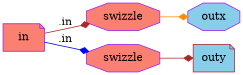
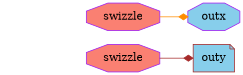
  digraph {
    rankdir=LR
    fontname="DejaVu Serif"
    node [shape=octagon style=filled fillcolor=salmon color=purple fontname="DejaVu Serif"]
    edge [color=brown style=solid arrowhead=diamond fontname="DejaVu Serif"]
    n1 [label=swizzle]
    n2 [label=outx fillcolor=skyblue]
-   n3 [label=in shape=note]
    n4 [label=swizzle]
    n5 [label=outy shape=note fillcolor=skyblue color=brown]
    n1 -> n2 [color=darkorange]
-   n3 -> n1 [label=".in"]
-   n3 -> n4 [label=".in" color=blue]
    n4 -> n5
  }
